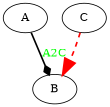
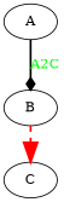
  digraph {
    A
    B
    C
    A -> B [arrowhead=diamond fontcolor=green label=A2C style=bold]
-   C -> B [arrowsize=2.0 color=red style="bold,dashed"]
+   B -> C [arrowsize=2.0 color=red style="bold,dashed"]
  }
